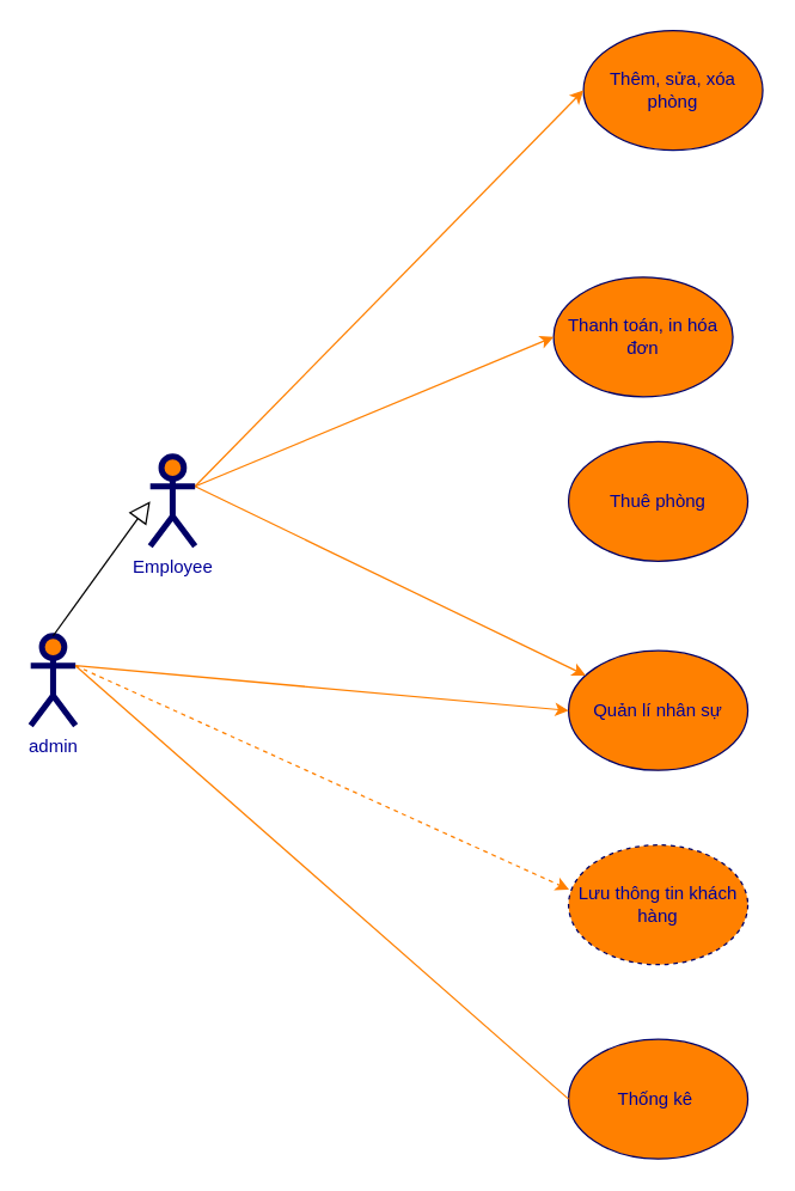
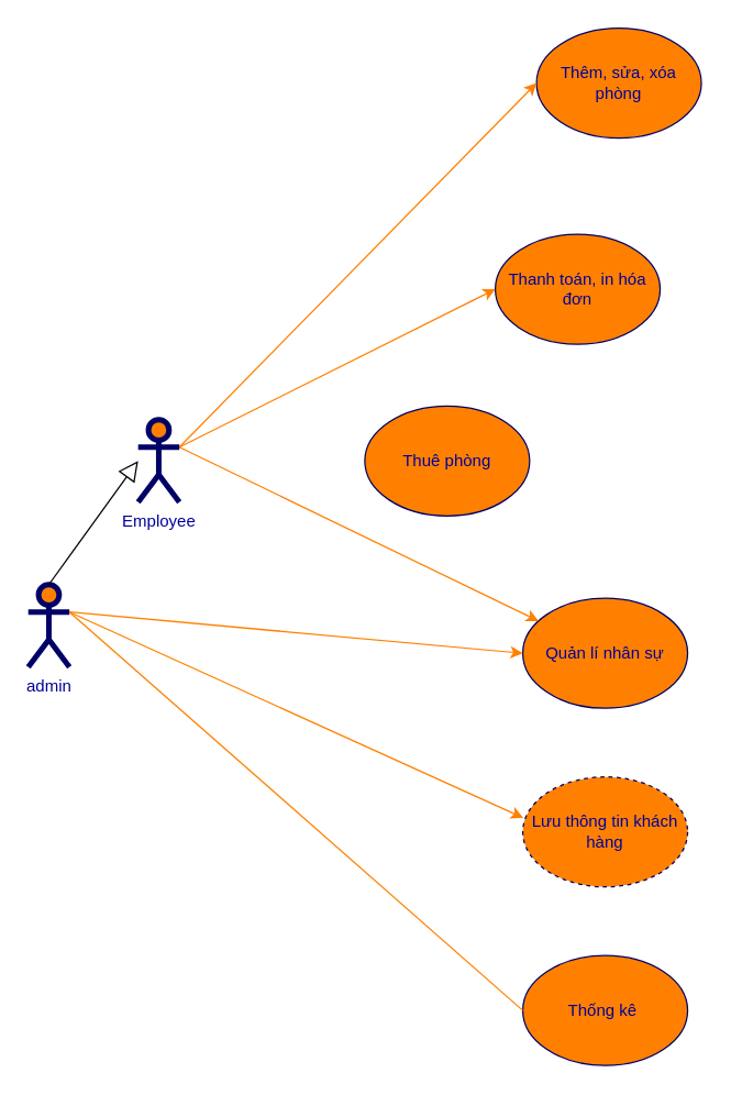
  <mxCell id="0" />
  <mxCell id="1" parent="0" />
  <mxCell id="2" value="Thêm, sửa, xóa phòng" style="ellipse;whiteSpace=wrap;html=1;fillColor=#FF8000;strokeColor=#000066;fontColor=#000099;" parent="1" vertex="1"><mxGeometry x="390" y="20" width="120" height="80" as="geometry" /></mxCell>
  <mxCell id="3" value="Quản lí nhân sự" style="ellipse;whiteSpace=wrap;html=1;fillColor=#FF8000;strokeColor=#000066;fontColor=#000099;" parent="1" vertex="1"><mxGeometry x="380" y="435" width="120" height="80" as="geometry" /></mxCell>
- <mxCell id="4" value="Thanh toán, in hóa đơn" style="ellipse;whiteSpace=wrap;html=1;fillColor=#FF8000;strokeColor=#000066;fontColor=#000099;" parent="1" vertex="1"><mxGeometry x="370" y="185" width="120" height="80" as="geometry" /></mxCell>
+ <mxCell id="4" value="Thanh toán, in hóa đơn" style="ellipse;whiteSpace=wrap;html=1;fillColor=#FF8000;strokeColor=#000066;fontColor=#000099;" parent="1" vertex="1"><mxGeometry x="360" y="170" width="120" height="80" as="geometry" /></mxCell>
  <mxCell id="5" style="html=1;exitX=1;exitY=0.333;exitPerimeter=0;entryX=0;entryY=0.5;jettySize=auto;orthogonalLoop=1;fillColor=#f8cecc;strokeColor=#FF8000;curved=1;fontColor=#000099;exitDx=0;exitDy=0;" parent="1" source="14" target="2" edge="1"><mxGeometry relative="1" as="geometry"><mxPoint x="260" y="165" as="sourcePoint" /></mxGeometry></mxCell>
  <mxCell id="6" style="edgeStyle=none;curved=1;html=1;exitX=1;exitY=0.333;exitPerimeter=0;entryX=0;entryY=0.5;jettySize=auto;orthogonalLoop=1;strokeColor=#FF8000;fontColor=#000099;exitDx=0;exitDy=0;" parent="1" source="9" target="3" edge="1"><mxGeometry relative="1" as="geometry"><mxPoint x="260" y="165" as="sourcePoint" /></mxGeometry></mxCell>
- <mxCell id="7" value="Thuê phòng" style="ellipse;whiteSpace=wrap;html=1;fillColor=#FF8000;strokeColor=#000066;fontColor=#000099;" parent="1" vertex="1"><mxGeometry x="380" y="295" width="120" height="80" as="geometry" /></mxCell>
+ <mxCell id="7" value="Thuê phòng" style="ellipse;whiteSpace=wrap;html=1;fillColor=#FF8000;strokeColor=#000066;fontColor=#000099;" parent="1" vertex="1"><mxGeometry x="265" y="295" width="120" height="80" as="geometry" /></mxCell>
  <mxCell id="8" value="Lưu thông tin khách hàng" style="ellipse;whiteSpace=wrap;html=1;fillColor=#FF8000;strokeColor=#000066;fontColor=#000099;dashed=1;" parent="1" vertex="1"><mxGeometry x="380" y="565" width="120" height="80" as="geometry" /></mxCell>
  <mxCell id="9" value="admin&lt;br&gt;" style="shape=umlActor;verticalLabelPosition=bottom;labelBackgroundColor=#ffffff;verticalAlign=top;html=1;strokeWidth=4;fillColor=#FF8000;strokeColor=#000066;fontColor=#000099;" parent="1" vertex="1"><mxGeometry x="20" y="425" width="30" height="60" as="geometry" /></mxCell>
  <mxCell id="10" value="" style="endArrow=block;endFill=0;endSize=12;html=1;exitX=0.5;exitY=0;exitDx=0;exitDy=0;exitPerimeter=0;" parent="1" source="9" edge="1"><mxGeometry width="160" relative="1" as="geometry"><mxPoint x="220" y="605" as="sourcePoint" /><mxPoint x="100" y="335" as="targetPoint" /></mxGeometry></mxCell>
  <mxCell id="11" style="edgeStyle=none;curved=1;html=1;jettySize=auto;orthogonalLoop=1;strokeColor=#FF8000;fontColor=#000099;exitX=1;exitY=0.333;exitDx=0;exitDy=0;exitPerimeter=0;" parent="1" source="14" target="3" edge="1"><mxGeometry relative="1" as="geometry"><mxPoint y="265" as="sourcePoint" x="200" /><mxPoint x="360" y="485" as="targetPoint" /></mxGeometry></mxCell>
  <mxCell id="12" style="edgeStyle=none;curved=1;html=1;exitX=1;exitY=0.333;exitPerimeter=0;jettySize=auto;orthogonalLoop=1;strokeColor=#FF8000;fontColor=#000099;entryX=0;entryY=0.5;entryDx=0;entryDy=0;exitDx=0;exitDy=0;startArrow=none;" parent="1" source="14" target="4" edge="1"><mxGeometry relative="1" as="geometry"><mxPoint x="230" y="654.24" as="sourcePoint" /><mxPoint x="400" y="575" as="targetPoint" /></mxGeometry></mxCell>
- <mxCell id="13" style="edgeStyle=none;curved=1;html=1;exitX=1;exitY=0.333;exitPerimeter=0;entryX=0.003;entryY=0.372;jettySize=auto;orthogonalLoop=1;strokeColor=#FF8000;fontColor=#000099;entryDx=0;entryDy=0;entryPerimeter=0;exitDx=0;exitDy=0;dashed=1;" parent="1" source="9" target="8" edge="1"><mxGeometry relative="1" as="geometry"><mxPoint x="230" y="655.24" as="sourcePoint" /><mxPoint x="379.04" y="655" as="targetPoint" /></mxGeometry></mxCell>
+ <mxCell id="13" style="edgeStyle=none;curved=1;html=1;exitX=1;exitY=0.333;exitPerimeter=0;entryX=0.003;entryY=0.372;jettySize=auto;orthogonalLoop=1;strokeColor=#FF8000;fontColor=#000099;entryDx=0;entryDy=0;entryPerimeter=0;exitDx=0;exitDy=0;" parent="1" source="9" target="8" edge="1"><mxGeometry relative="1" as="geometry"><mxPoint x="230" y="655.24" as="sourcePoint" /><mxPoint x="379.04" y="655" as="targetPoint" /></mxGeometry></mxCell>
  <mxCell id="14" value="Employee" style="shape=umlActor;verticalLabelPosition=bottom;labelBackgroundColor=#ffffff;verticalAlign=top;html=1;strokeWidth=4;fillColor=#FF8000;strokeColor=#000066;fontColor=#000099;" parent="1" vertex="1"><mxGeometry x="100" y="305" width="30" height="60" as="geometry" /></mxCell>
  <mxCell id="15" value="Thống kê&amp;nbsp;" style="ellipse;whiteSpace=wrap;html=1;fillColor=#FF8000;strokeColor=#000066;fontColor=#000099;" parent="1" vertex="1"><mxGeometry x="380" y="695" width="120" height="80" as="geometry" /></mxCell>
  <mxCell id="16" value="" style="edgeStyle=none;curved=1;html=1;jettySize=auto;orthogonalLoop=1;strokeColor=#FF8000;fontColor=#000099;exitX=1;exitY=0.333;exitDx=0;exitDy=0;exitPerimeter=0;endArrow=none;entryX=0;entryY=0.5;entryDx=0;entryDy=0;" parent="1" source="9" target="15" edge="1"><mxGeometry relative="1" as="geometry"><mxPoint x="50" y="445" as="sourcePoint" /><mxPoint x="390" y="735" as="targetPoint" /></mxGeometry></mxCell>
